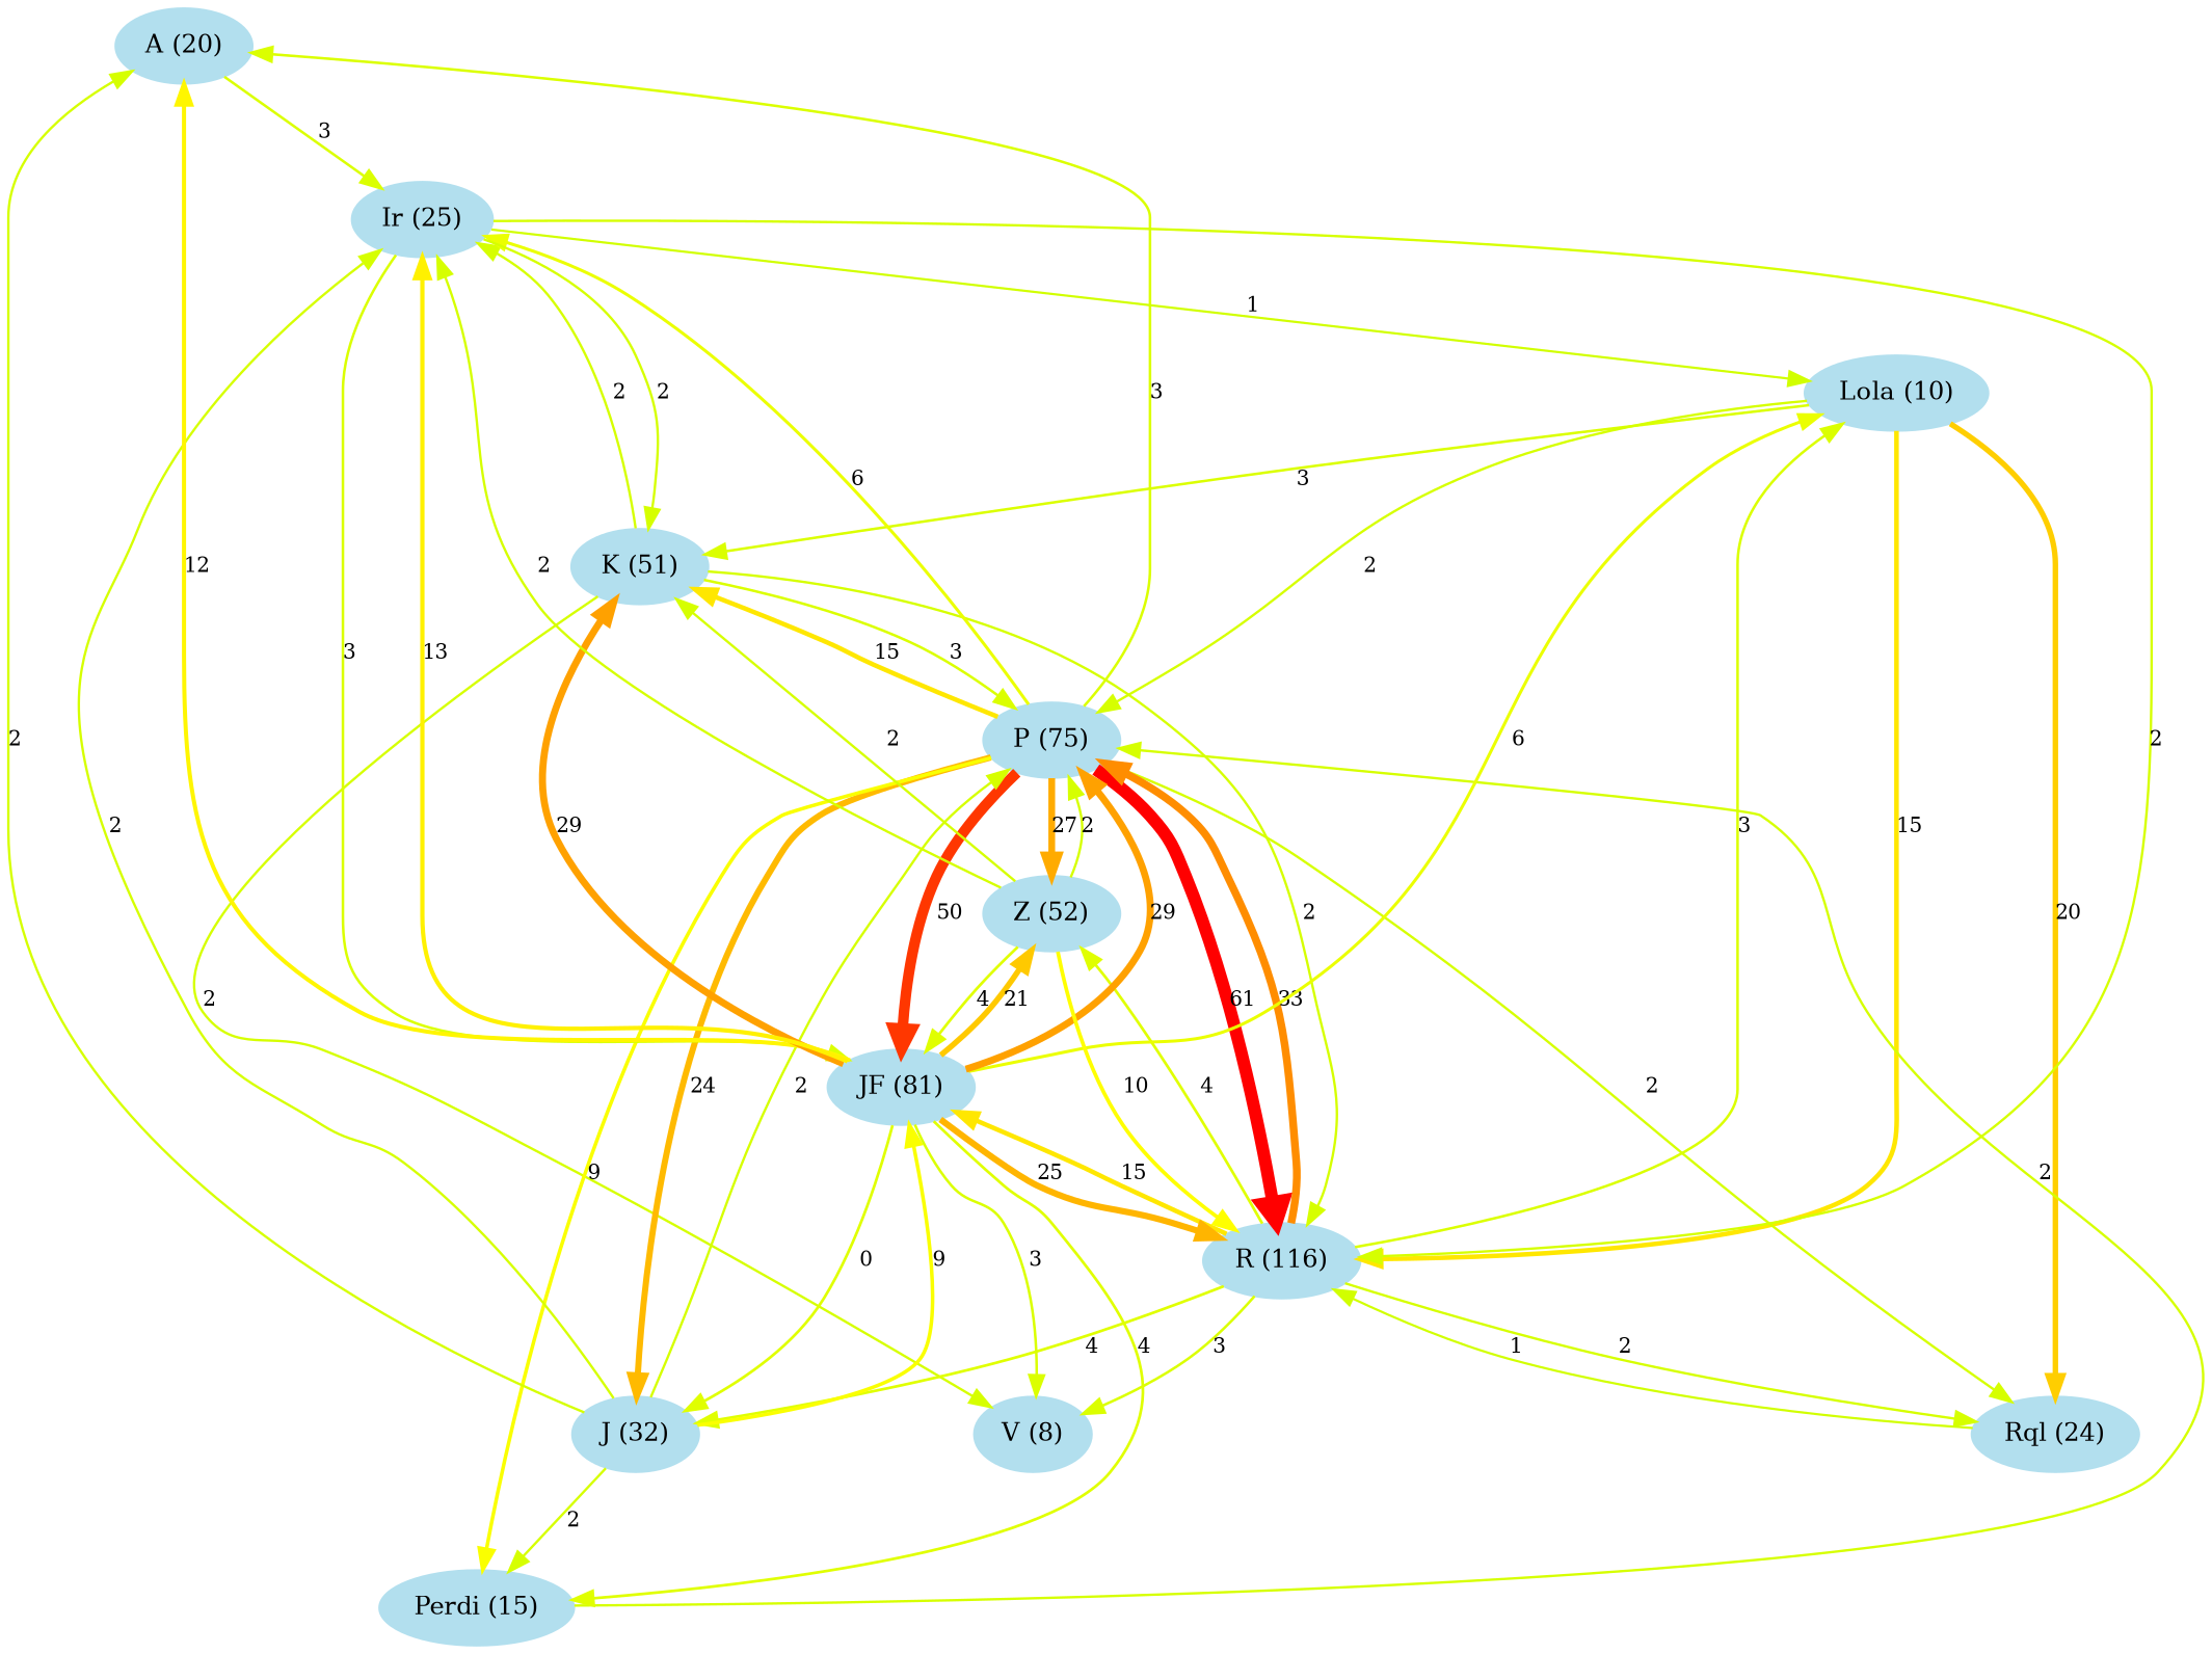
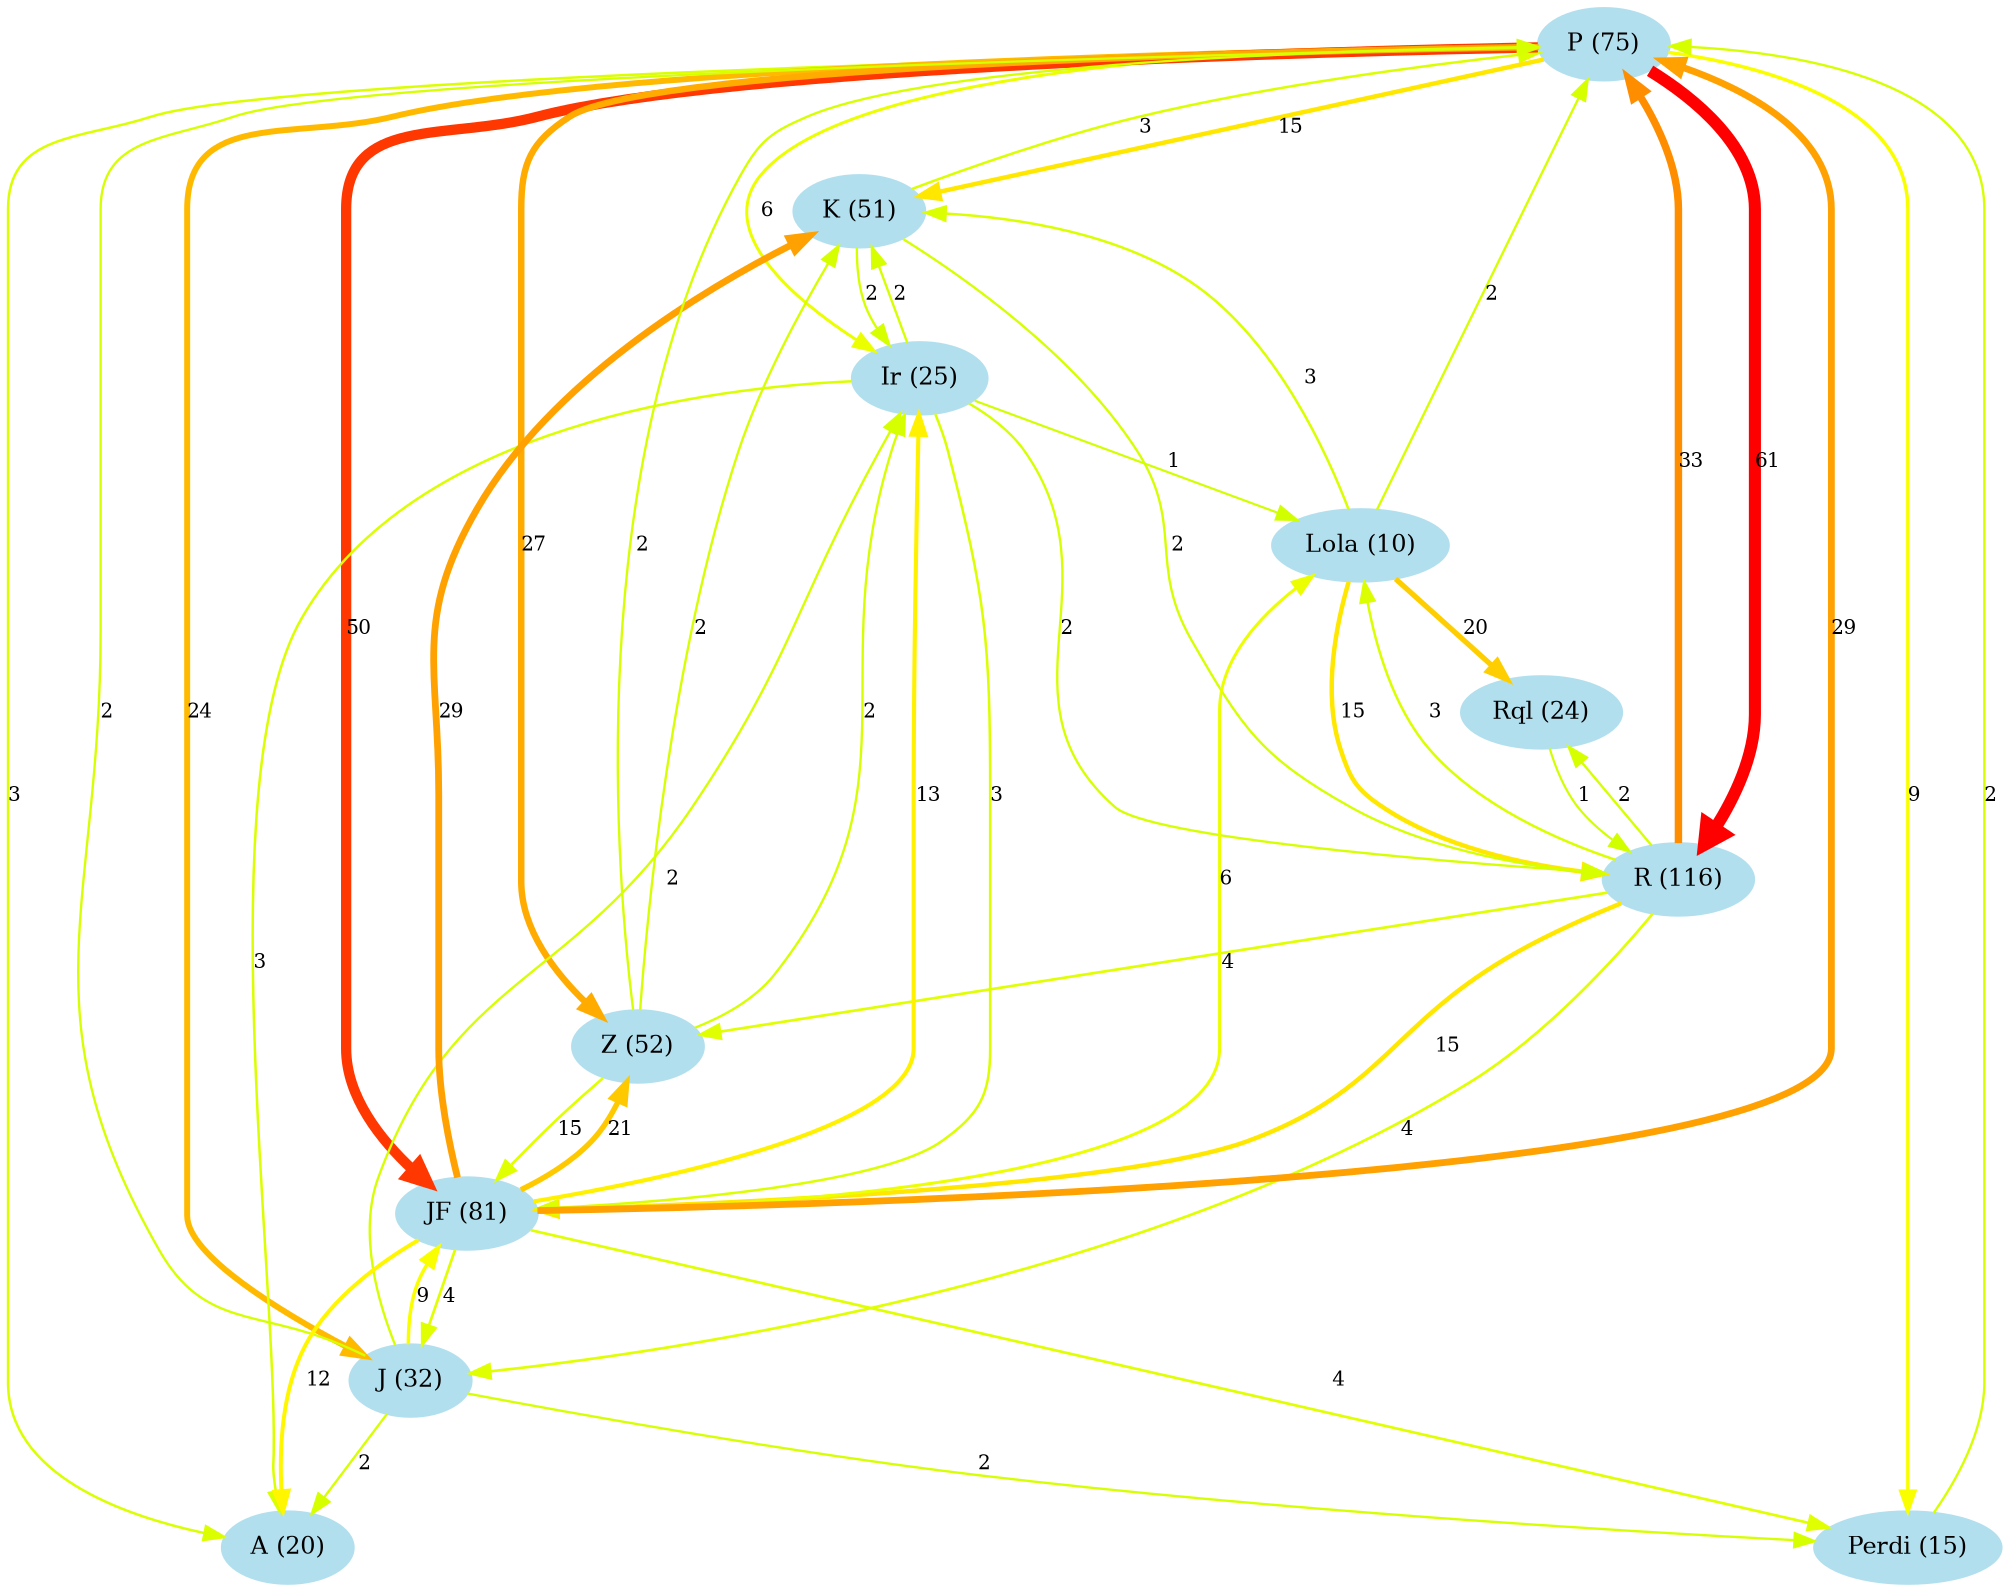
  strict digraph {
    node [color=lightblue2 fontsize=12 style=filled]
    edge [color="0.193442622951 1.0 1.0" fontsize=10 penwidth=1.16393442623 weight=2]
    n1 [label="A (20)" positives=20]
    n2 [label="Lola (10)" positives=10]
    n3 [label="K (51)" positives=51]
    n4 [label="P (75)" positives=75]
    n5 [label="R (116)" positives=116]
    n6 [label="Rql (24)" positives=24]
    n7 [label="Ir (25)" positives=25]
-   n8 [label="V (8)" positives=8]
    n9 [label="J (32)" positives=32]
    n10 [label="Perdi (15)" positives=15]
    n11 [label="JF (81)" positives=81]
    n12 [label="Z (52)" positives=52]
    n2 -> n3 [color="0.190163934426 1.0 1.0" label=3 penwidth=1.24590163934 weight=3]
    n2 -> n4 [label=2]
    n2 -> n5 [color="0.150819672131 1.0 1.0" label=15 penwidth=2.22950819672 weight=15]
    n2 -> n6 [color="0.134426229508 1.0 1.0" label=20 penwidth=2.6393442623 weight=20]
    n3 -> n4 [color="0.190163934426 1.0 1.0" label=3 penwidth=1.24590163934 weight=3]
    n3 -> n5 [label=2]
    n3 -> n7 [label=2]
-   n3 -> n8 [label=2]
    n4 -> n1 [color="0.190163934426 1.0 1.0" label=3 penwidth=1.24590163934 weight=3]
    n4 -> n3 [color="0.150819672131 1.0 1.0" label=15 penwidth=2.22950819672 weight=15]
    n4 -> n5 [color="0.0 1.0 1.0" label=61 penwidth=6.0 weight=61]
-   n4 -> n6 [label=2]
    n4 -> n7 [color="0.180327868852 1.0 1.0" label=6 penwidth=1.49180327869 weight=6]
    n4 -> n9 [color="0.12131147541 1.0 1.0" label=24 penwidth=2.96721311475 weight=24]
    n4 -> n10 [color="0.170491803279 1.0 1.0" label=9 penwidth=1.73770491803 weight=9]
    n4 -> n11 [color="0.0360655737705 1.0 1.0" label=50 penwidth=5.09836065574 weight=50]
    n4 -> n12 [color="0.111475409836 1.0 1.0" label=27 penwidth=3.2131147541 weight=27]
    n5 -> n2 [color="0.190163934426 1.0 1.0" label=3 penwidth=1.24590163934 weight=3]
    n5 -> n4 [color="0.0918032786885 1.0 1.0" label=33 penwidth=3.70491803279 weight=33]
    n5 -> n6 [label=2]
-   n5 -> n8 [color="0.190163934426 1.0 1.0" label=3 penwidth=1.24590163934 weight=3]
    n5 -> n9 [color="0.186885245902 1.0 1.0" label=4 penwidth=1.32786885246 weight=4]
    n5 -> n11 [color="0.150819672131 1.0 1.0" label=15 penwidth=2.22950819672 weight=15]
    n5 -> n12 [color="0.186885245902 1.0 1.0" label=4 penwidth=1.32786885246 weight=4]
    n6 -> n5 [color="0.196721311475 1.0 1.0" label=1 penwidth=1.08196721311 weight=1]
-   n1 -> n7 [color="0.190163934426 1.0 1.0" label=3 penwidth=1.24590163934 weight=3]
+   n7 -> n1 [color="0.190163934426 1.0 1.0" label=3 penwidth=1.24590163934 weight=3]
    n7 -> n2 [color="0.196721311475 1.0 1.0" label=1 penwidth=1.08196721311 weight=1]
    n7 -> n3 [label=2]
    n7 -> n5 [label=2]
    n7 -> n11 [color="0.190163934426 1.0 1.0" label=3 penwidth=1.24590163934 weight=3]
    n9 -> n1 [label=2]
    n9 -> n4 [label=2]
    n9 -> n7 [label=2]
    n9 -> n10 [label=2]
    n9 -> n11 [color="0.170491803279 1.0 1.0" label=9 penwidth=1.73770491803 weight=9]
    n10 -> n4 [label=2]
    n11 -> n1 [color="0.160655737705 1.0 1.0" label=12 penwidth=1.98360655738 weight=12]
    n11 -> n2 [color="0.180327868852 1.0 1.0" label=6 penwidth=1.49180327869 weight=6]
    n11 -> n3 [color="0.104918032787 1.0 1.0" label=29 penwidth=3.37704918033 weight=29]
    n11 -> n4 [color="0.104918032787 1.0 1.0" label=29 penwidth=3.37704918033 weight=29]
-   n11 -> n5 [color="0.118032786885 1.0 1.0" label=25 penwidth=3.04918032787 weight=25]
    n11 -> n7 [color="0.15737704918 1.0 1.0" label=13 penwidth=2.06557377049 weight=13]
-   n11 -> n8 [color="0.190163934426 1.0 1.0" label=3 penwidth=1.24590163934 weight=3]
-   n11 -> n9 [color="0.186885245902 1.0 1.0" label=0 penwidth=1.32786885246 weight=4]
+   n11 -> n9 [color="0.186885245902 1.0 1.0" label=4 penwidth=1.32786885246 weight=4]
    n11 -> n10 [color="0.186885245902 1.0 1.0" label=4 penwidth=1.32786885246 weight=4]
    n11 -> n12 [color="0.131147540984 1.0 1.0" label=21 penwidth=2.72131147541 weight=21]
    n12 -> n3 [label=2]
    n12 -> n4 [label=2]
-   n12 -> n5 [color="0.167213114754 1.0 1.0" label=10 penwidth=1.81967213115 weight=10]
    n12 -> n7 [label=2]
-   n12 -> n11 [color="0.186885245902 1.0 1.0" label=4 penwidth=1.32786885246 weight=4]
+   n12 -> n11 [color="0.186885245902 1.0 1.0" label=15 penwidth=1.32786885246 weight=4]
  }
